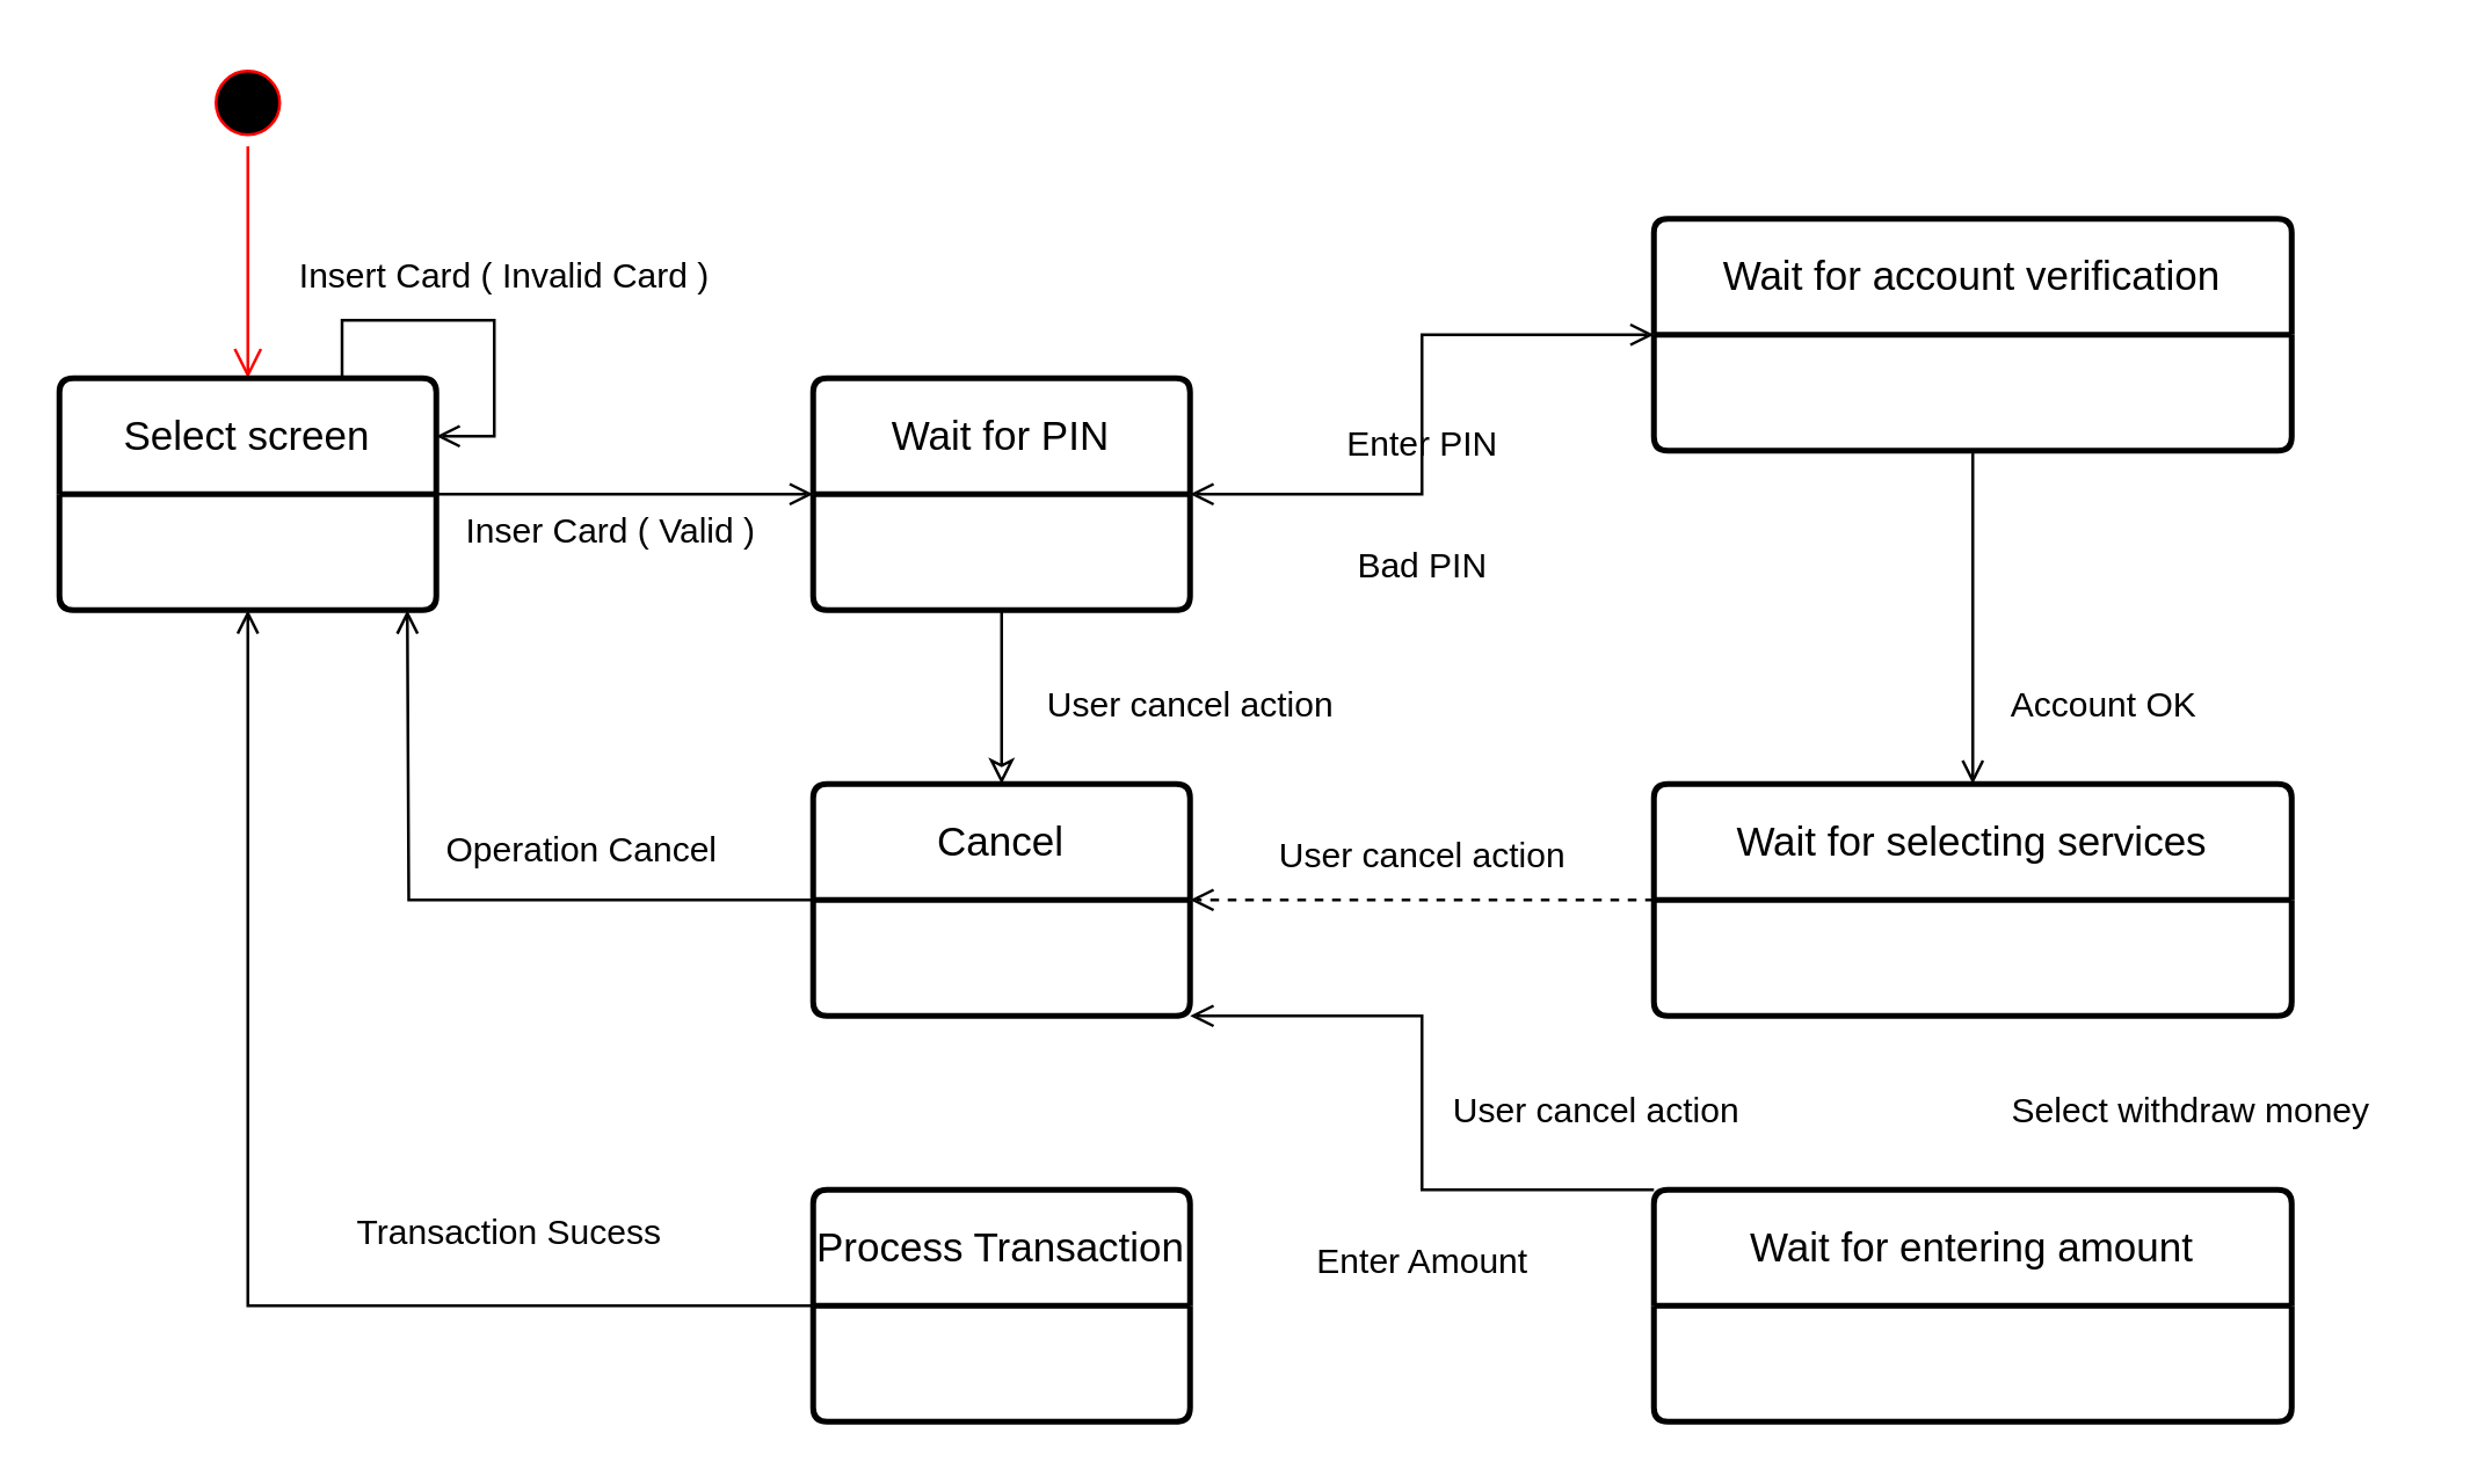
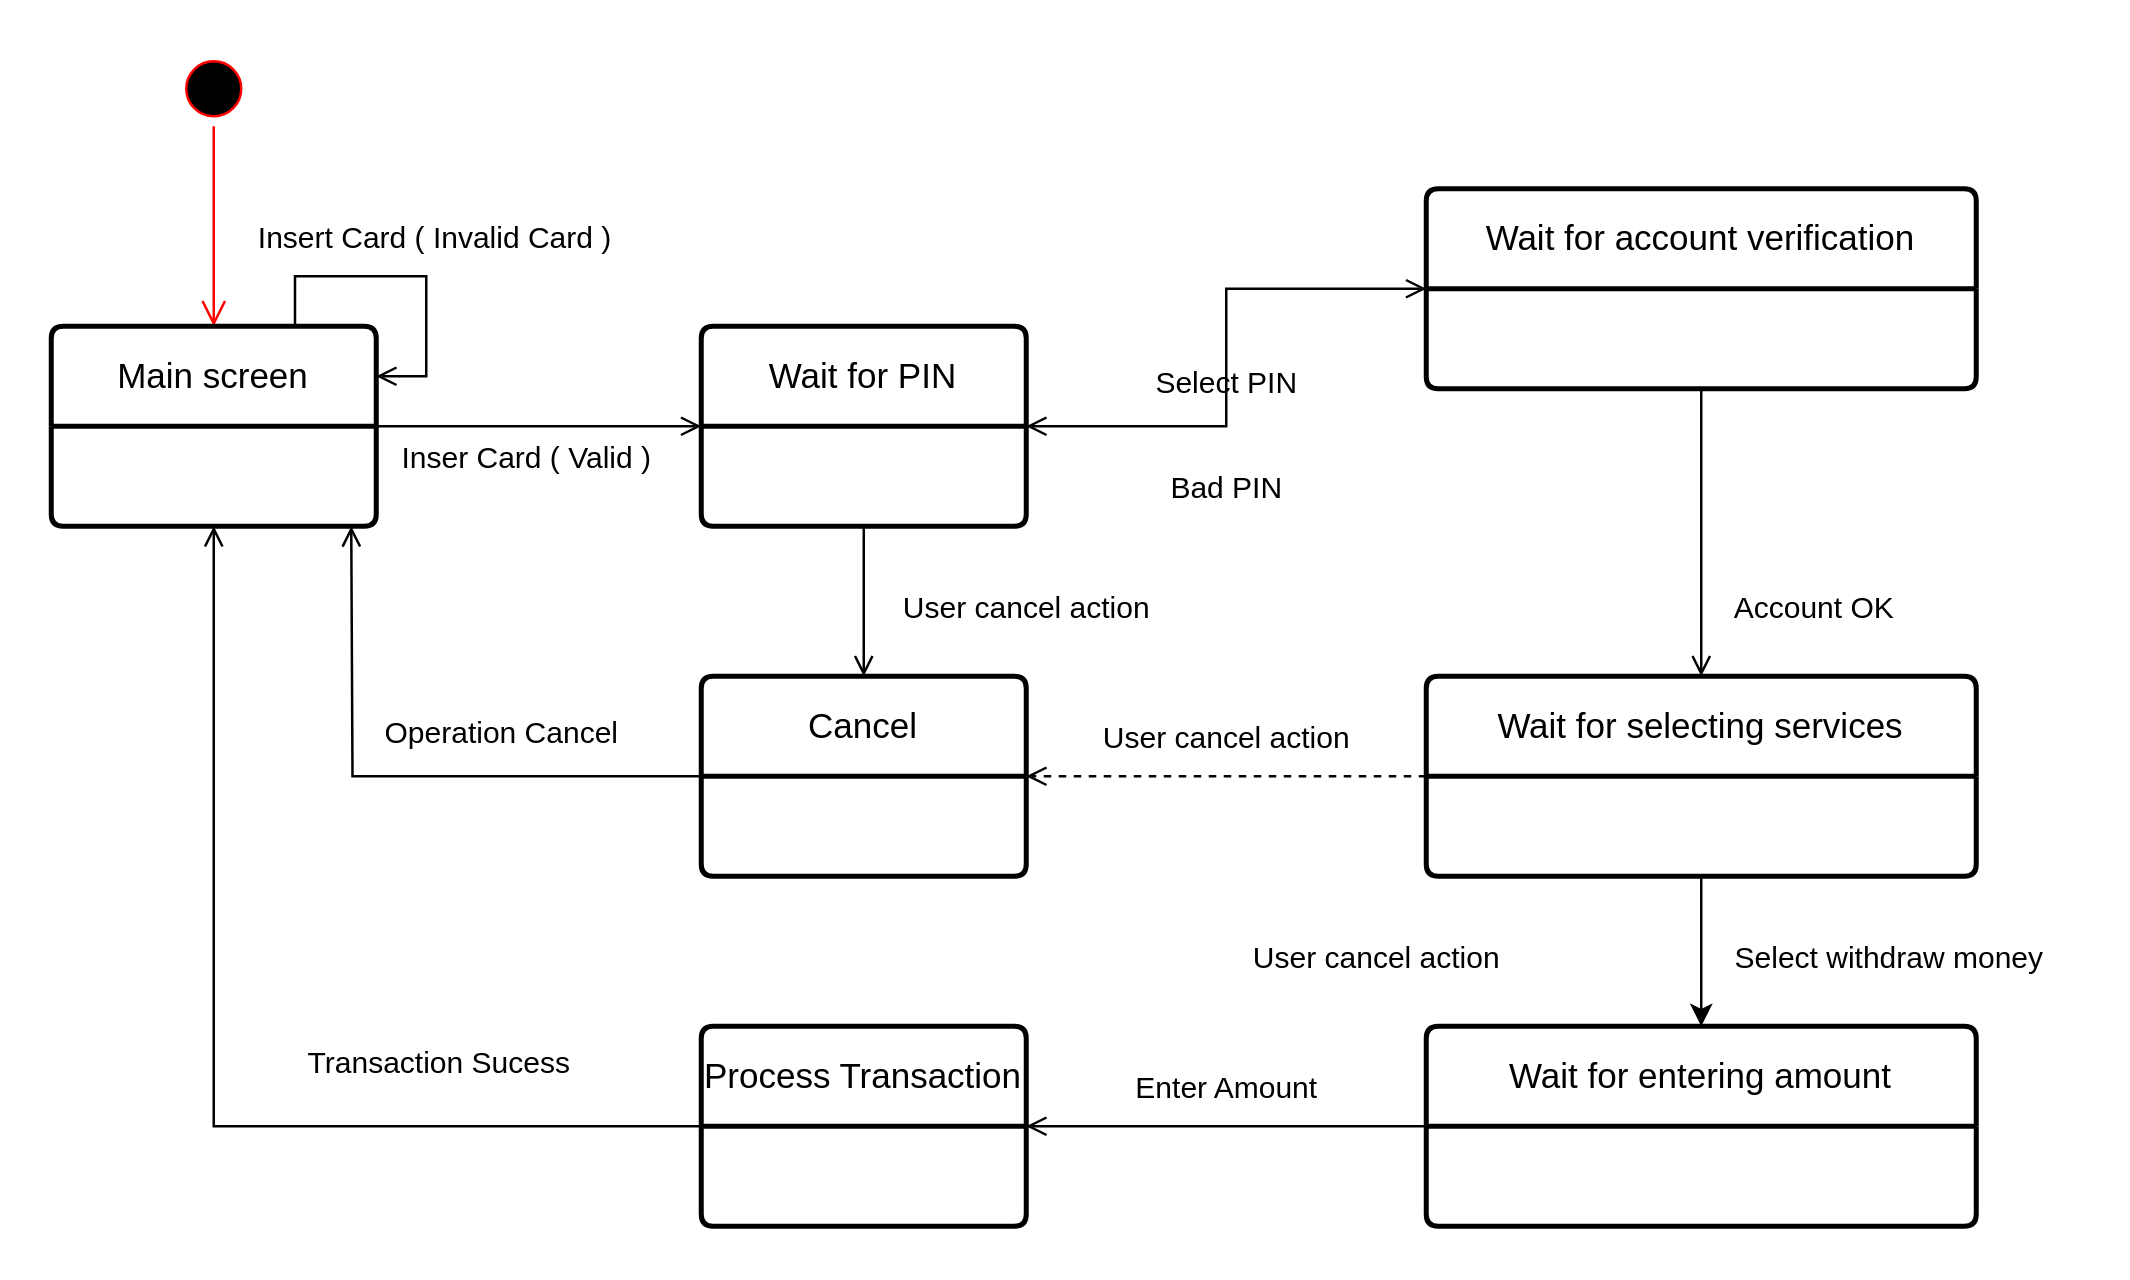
  <mxCell id="0" />
  <mxCell id="1" parent="0" />
  <mxCell id="2" value="" style="ellipse;html=1;shape=startState;fillColor=#000000;strokeColor=#ff0000;" parent="1" vertex="1"><mxGeometry x="70" y="20" width="30" height="30" as="geometry" /></mxCell>
  <mxCell id="3" value="" style="edgeStyle=orthogonalEdgeStyle;html=1;verticalAlign=bottom;endArrow=open;endSize=8;strokeColor=#ff0000;rounded=0;" parent="1" source="2" edge="1"><mxGeometry relative="1" as="geometry"><mxPoint x="85" y="130" as="targetPoint" /></mxGeometry></mxCell>
  <mxCell id="4" style="edgeStyle=orthogonalEdgeStyle;rounded=0;orthogonalLoop=1;jettySize=auto;html=1;entryX=0;entryY=0.5;entryDx=0;entryDy=0;endArrow=open;endFill=0;" parent="1" source="5" target="10" edge="1"><mxGeometry relative="1" as="geometry" /></mxCell>
- <mxCell id="5" value="Select screen" style="swimlane;childLayout=stackLayout;horizontal=1;startSize=40;horizontalStack=0;rounded=1;fontSize=14;fontStyle=0;strokeWidth=2;resizeParent=0;resizeLast=1;shadow=0;dashed=0;align=center;arcSize=4;whiteSpace=wrap;html=1;" parent="1" vertex="1"><mxGeometry x="20" y="130" width="130" height="80" as="geometry" /></mxCell>
+ <mxCell id="5" value="Main screen" style="swimlane;childLayout=stackLayout;horizontal=1;startSize=40;horizontalStack=0;rounded=1;fontSize=14;fontStyle=0;strokeWidth=2;resizeParent=0;resizeLast=1;shadow=0;dashed=0;align=center;arcSize=4;whiteSpace=wrap;html=1;" parent="1" vertex="1"><mxGeometry x="20" y="130" width="130" height="80" as="geometry" /></mxCell>
  <mxCell id="6" style="edgeStyle=orthogonalEdgeStyle;rounded=0;orthogonalLoop=1;jettySize=auto;html=1;entryX=0.75;entryY=0;entryDx=0;entryDy=0;startArrow=open;startFill=0;endArrow=none;endFill=0;exitX=1;exitY=0.25;exitDx=0;exitDy=0;" parent="1" source="5" target="5" edge="1"><mxGeometry relative="1" as="geometry"><Array as="points"><mxPoint x="170" y="150" /><mxPoint x="170" y="110" /><mxPoint x="118" y="110" /></Array></mxGeometry></mxCell>
  <mxCell id="7" value="Insert Card ( Invalid Card )&amp;nbsp;" style="text;html=1;align=center;verticalAlign=middle;resizable=0;points=[];autosize=1;strokeColor=none;fillColor=none;" parent="1" vertex="1"><mxGeometry x="90" y="80" width="170" height="30" as="geometry" /></mxCell>
  <mxCell id="8" style="edgeStyle=orthogonalEdgeStyle;rounded=0;orthogonalLoop=1;jettySize=auto;html=1;entryX=0;entryY=0.5;entryDx=0;entryDy=0;startArrow=open;startFill=0;endArrow=open;endFill=0;" parent="1" source="10" target="12" edge="1"><mxGeometry relative="1" as="geometry" /></mxCell>
- <mxCell id="9" style="edgeStyle=orthogonalEdgeStyle;rounded=0;orthogonalLoop=1;jettySize=auto;html=1;entryX=0.5;entryY=0;entryDx=0;entryDy=0;endArrow=classic;endFill=0;" parent="1" source="10" target="20" edge="1"><mxGeometry relative="1" as="geometry" /></mxCell>
+ <mxCell id="9" style="edgeStyle=orthogonalEdgeStyle;rounded=0;orthogonalLoop=1;jettySize=auto;html=1;entryX=0.5;entryY=0;entryDx=0;entryDy=0;endArrow=open;endFill=0;" parent="1" source="10" target="20" edge="1"><mxGeometry relative="1" as="geometry" /></mxCell>
  <mxCell id="10" value="Wait for PIN" style="swimlane;childLayout=stackLayout;horizontal=1;startSize=40;horizontalStack=0;rounded=1;fontSize=14;fontStyle=0;strokeWidth=2;resizeParent=0;resizeLast=1;shadow=0;dashed=0;align=center;arcSize=4;whiteSpace=wrap;html=1;" parent="1" vertex="1"><mxGeometry x="280" y="130" width="130" height="80" as="geometry" /></mxCell>
  <mxCell id="11" style="edgeStyle=orthogonalEdgeStyle;rounded=0;orthogonalLoop=1;jettySize=auto;html=1;entryX=0.5;entryY=0;entryDx=0;entryDy=0;endArrow=open;endFill=0;" parent="1" source="12" target="15" edge="1"><mxGeometry relative="1" as="geometry" /></mxCell>
  <mxCell id="12" value="Wait for account verification" style="swimlane;childLayout=stackLayout;horizontal=1;startSize=40;horizontalStack=0;rounded=1;fontSize=14;fontStyle=0;strokeWidth=2;resizeParent=0;resizeLast=1;shadow=0;dashed=0;align=center;arcSize=4;whiteSpace=wrap;html=1;" parent="1" vertex="1"><mxGeometry x="570" y="75" width="220" height="80" as="geometry" /></mxCell>
+ <mxCell id="13" style="edgeStyle=orthogonalEdgeStyle;rounded=0;orthogonalLoop=1;jettySize=auto;html=1;entryX=0.5;entryY=0;entryDx=0;entryDy=0;" parent="1" source="15" target="18" edge="1"><mxGeometry relative="1" as="geometry" /></mxCell>
  <mxCell id="14" style="edgeStyle=orthogonalEdgeStyle;rounded=0;orthogonalLoop=1;jettySize=auto;html=1;endArrow=open;endFill=0;dashed=1;" parent="1" source="15" target="20" edge="1"><mxGeometry relative="1" as="geometry" /></mxCell>
  <mxCell id="15" value="Wait for selecting services" style="swimlane;childLayout=stackLayout;horizontal=1;startSize=40;horizontalStack=0;rounded=1;fontSize=14;fontStyle=0;strokeWidth=2;resizeParent=0;resizeLast=1;shadow=0;dashed=0;align=center;arcSize=4;whiteSpace=wrap;html=1;" parent="1" vertex="1"><mxGeometry x="570" y="270" width="220" height="80" as="geometry" /></mxCell>
- <mxCell id="17" style="edgeStyle=orthogonalEdgeStyle;rounded=0;orthogonalLoop=1;jettySize=auto;html=1;entryX=1;entryY=1;entryDx=0;entryDy=0;endArrow=open;endFill=0;" parent="1" source="18" target="20" edge="1"><mxGeometry relative="1" as="geometry"><Array as="points"><mxPoint x="490" y="410" /><mxPoint x="490" y="350" /></Array></mxGeometry></mxCell>
+ <mxCell id="16" style="edgeStyle=orthogonalEdgeStyle;rounded=0;orthogonalLoop=1;jettySize=auto;html=1;entryX=1;entryY=0.5;entryDx=0;entryDy=0;endArrow=open;endFill=0;" parent="1" source="18" target="22" edge="1"><mxGeometry relative="1" as="geometry" /></mxCell>
  <mxCell id="18" value="Wait for entering amount" style="swimlane;childLayout=stackLayout;horizontal=1;startSize=40;horizontalStack=0;rounded=1;fontSize=14;fontStyle=0;strokeWidth=2;resizeParent=0;resizeLast=1;shadow=0;dashed=0;align=center;arcSize=4;whiteSpace=wrap;html=1;" parent="1" vertex="1"><mxGeometry x="570" y="410" width="220" height="80" as="geometry" /></mxCell>
  <mxCell id="19" style="edgeStyle=orthogonalEdgeStyle;rounded=0;orthogonalLoop=1;jettySize=auto;html=1;endArrow=open;endFill=0;" parent="1" source="20" edge="1"><mxGeometry relative="1" as="geometry"><mxPoint x="140" y="210" as="targetPoint" /></mxGeometry></mxCell>
  <mxCell id="20" value="Cancel" style="swimlane;childLayout=stackLayout;horizontal=1;startSize=40;horizontalStack=0;rounded=1;fontSize=14;fontStyle=0;strokeWidth=2;resizeParent=0;resizeLast=1;shadow=0;dashed=0;align=center;arcSize=4;whiteSpace=wrap;html=1;" parent="1" vertex="1"><mxGeometry x="280" y="270" width="130" height="80" as="geometry" /></mxCell>
  <mxCell id="21" style="edgeStyle=orthogonalEdgeStyle;rounded=0;orthogonalLoop=1;jettySize=auto;html=1;entryX=0.5;entryY=1;entryDx=0;entryDy=0;endArrow=open;endFill=0;" parent="1" source="22" target="5" edge="1"><mxGeometry relative="1" as="geometry" /></mxCell>
  <mxCell id="22" value="Process Transaction" style="swimlane;childLayout=stackLayout;horizontal=1;startSize=40;horizontalStack=0;rounded=1;fontSize=14;fontStyle=0;strokeWidth=2;resizeParent=0;resizeLast=1;shadow=0;dashed=0;align=center;arcSize=4;whiteSpace=wrap;html=1;" parent="1" vertex="1"><mxGeometry x="280" y="410" width="130" height="80" as="geometry" /></mxCell>
  <mxCell id="23" value="Inser Card ( Valid )" style="text;html=1;align=center;verticalAlign=middle;resizable=0;points=[];autosize=1;strokeColor=none;fillColor=none;" parent="1" vertex="1"><mxGeometry x="150" y="168" width="120" height="30" as="geometry" /></mxCell>
- <mxCell id="24" value="Enter PIN" style="text;html=1;align=center;verticalAlign=middle;resizable=0;points=[];autosize=1;strokeColor=none;fillColor=none;" parent="1" vertex="1"><mxGeometry x="450" y="138" width="80" height="30" as="geometry" /></mxCell>
+ <mxCell id="24" value="Select PIN" style="text;html=1;align=center;verticalAlign=middle;resizable=0;points=[];autosize=1;strokeColor=none;fillColor=none;" parent="1" vertex="1"><mxGeometry x="450" y="138" width="80" height="30" as="geometry" /></mxCell>
  <mxCell id="25" value="Bad PIN" style="text;html=1;align=center;verticalAlign=middle;resizable=0;points=[];autosize=1;strokeColor=none;fillColor=none;" parent="1" vertex="1"><mxGeometry x="455" y="180" width="70" height="30" as="geometry" /></mxCell>
  <mxCell id="26" value="Account OK" style="text;html=1;align=center;verticalAlign=middle;resizable=0;points=[];autosize=1;strokeColor=none;fillColor=none;" parent="1" vertex="1"><mxGeometry x="680" y="228" width="90" height="30" as="geometry" /></mxCell>
  <mxCell id="27" value="Select withdraw money" style="text;html=1;align=center;verticalAlign=middle;resizable=0;points=[];autosize=1;strokeColor=none;fillColor=none;" parent="1" vertex="1"><mxGeometry x="680" y="368" width="150" height="30" as="geometry" /></mxCell>
  <mxCell id="28" value="Enter Amount" style="text;html=1;align=center;verticalAlign=middle;resizable=0;points=[];autosize=1;strokeColor=none;fillColor=none;" parent="1" vertex="1"><mxGeometry x="440" y="420" width="100" height="30" as="geometry" /></mxCell>
  <mxCell id="29" value="User cancel action" style="text;html=1;align=center;verticalAlign=middle;resizable=0;points=[];autosize=1;strokeColor=none;fillColor=none;" parent="1" vertex="1"><mxGeometry x="350" y="228" width="120" height="30" as="geometry" /></mxCell>
  <mxCell id="30" value="User cancel action" style="text;html=1;align=center;verticalAlign=middle;resizable=0;points=[];autosize=1;strokeColor=none;fillColor=none;" parent="1" vertex="1"><mxGeometry x="430" y="280" width="120" height="30" as="geometry" /></mxCell>
  <mxCell id="31" value="User cancel action" style="text;html=1;align=center;verticalAlign=middle;resizable=0;points=[];autosize=1;strokeColor=none;fillColor=none;" parent="1" vertex="1"><mxGeometry x="490" y="368" width="120" height="30" as="geometry" /></mxCell>
  <mxCell id="32" value="Operation Cancel" style="text;html=1;align=center;verticalAlign=middle;resizable=0;points=[];autosize=1;strokeColor=none;fillColor=none;" parent="1" vertex="1"><mxGeometry x="140" y="278" width="120" height="30" as="geometry" /></mxCell>
  <mxCell id="33" value="Transaction Sucess" style="text;html=1;align=center;verticalAlign=middle;resizable=0;points=[];autosize=1;strokeColor=none;fillColor=none;" parent="1" vertex="1"><mxGeometry x="110" y="410" width="130" height="30" as="geometry" /></mxCell>
